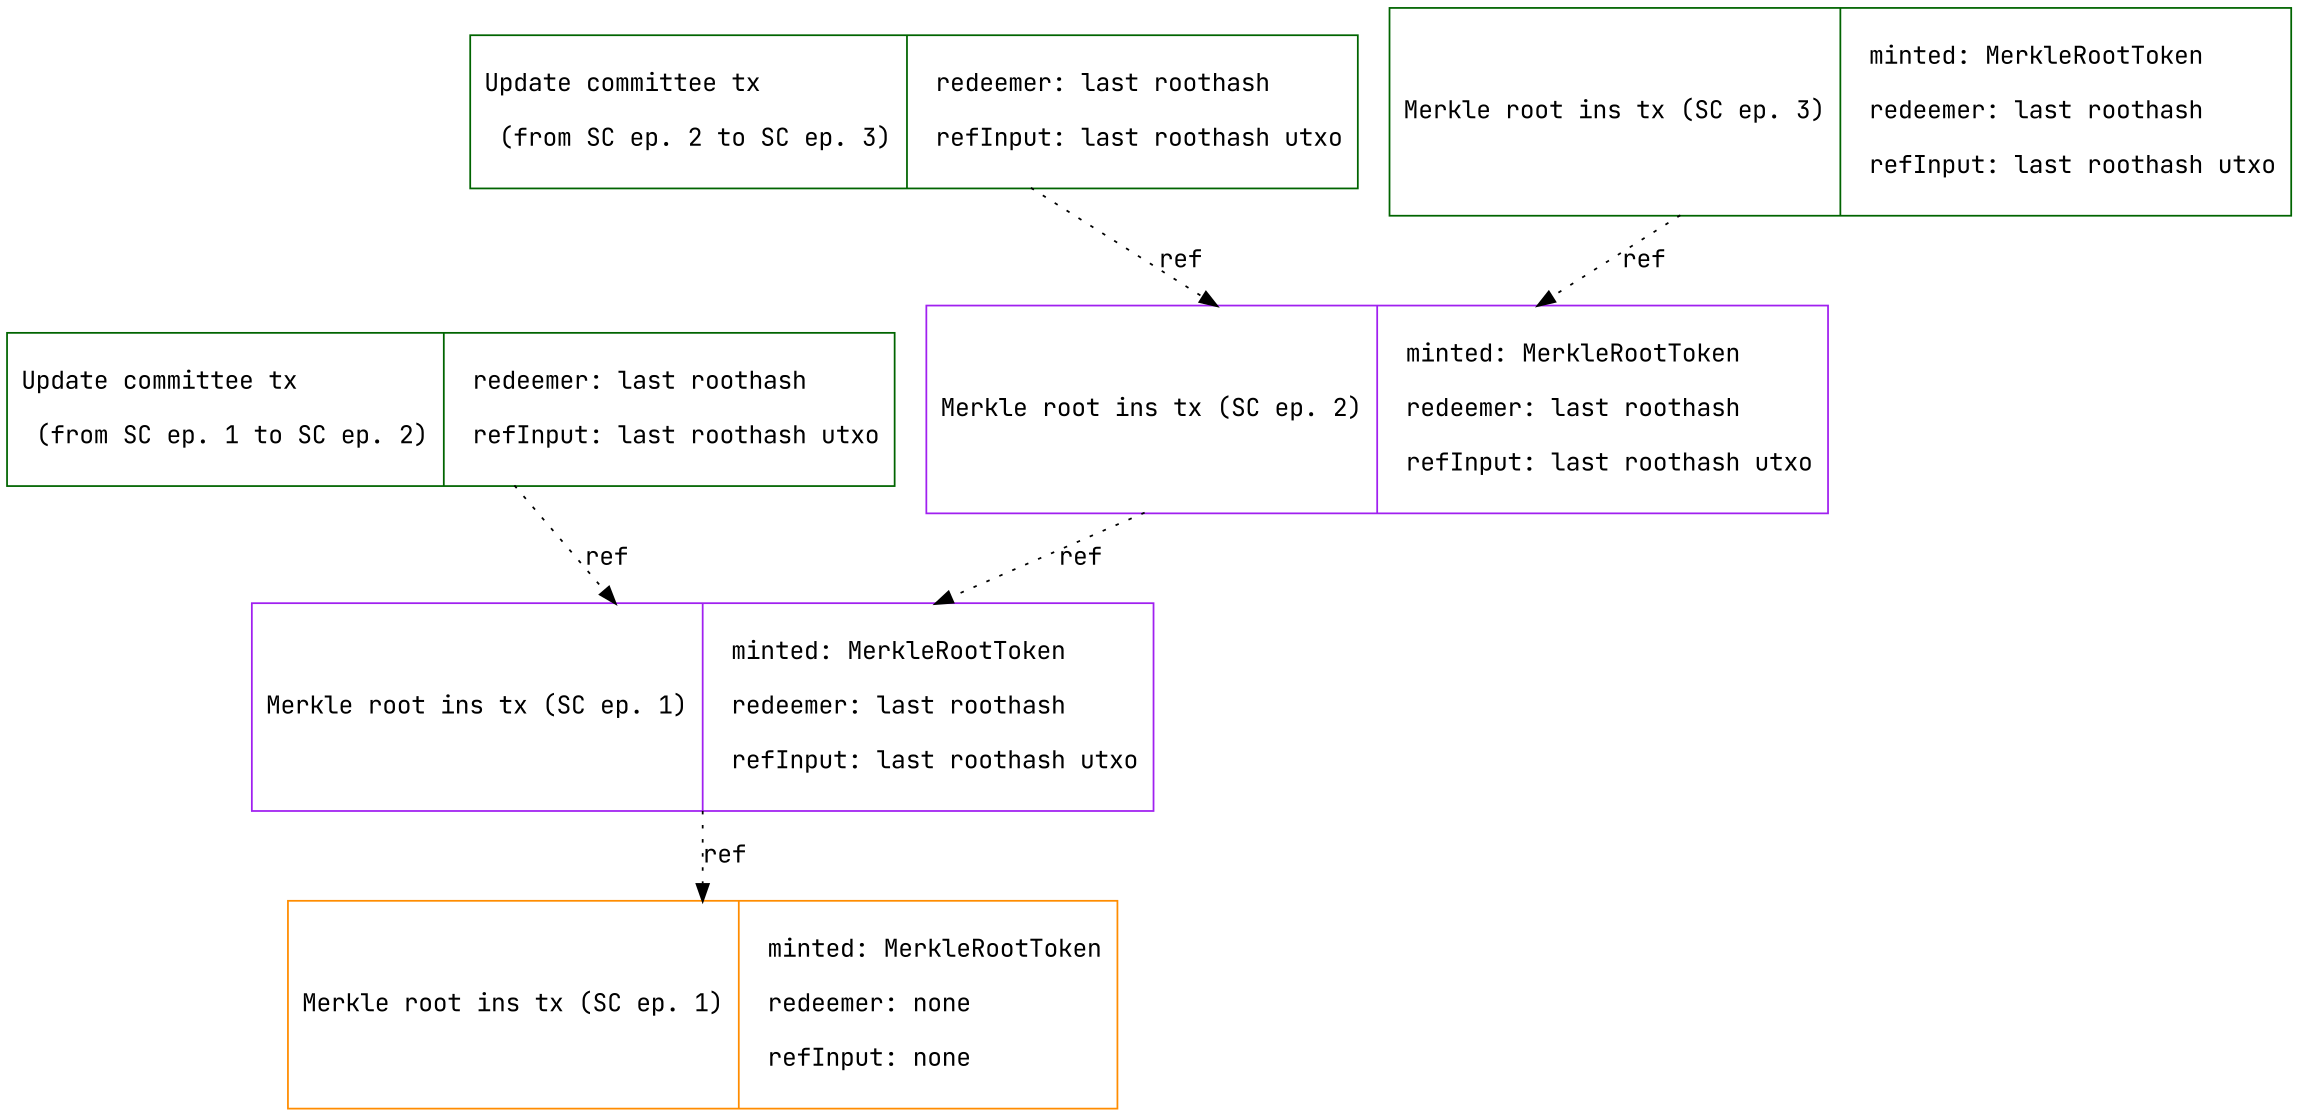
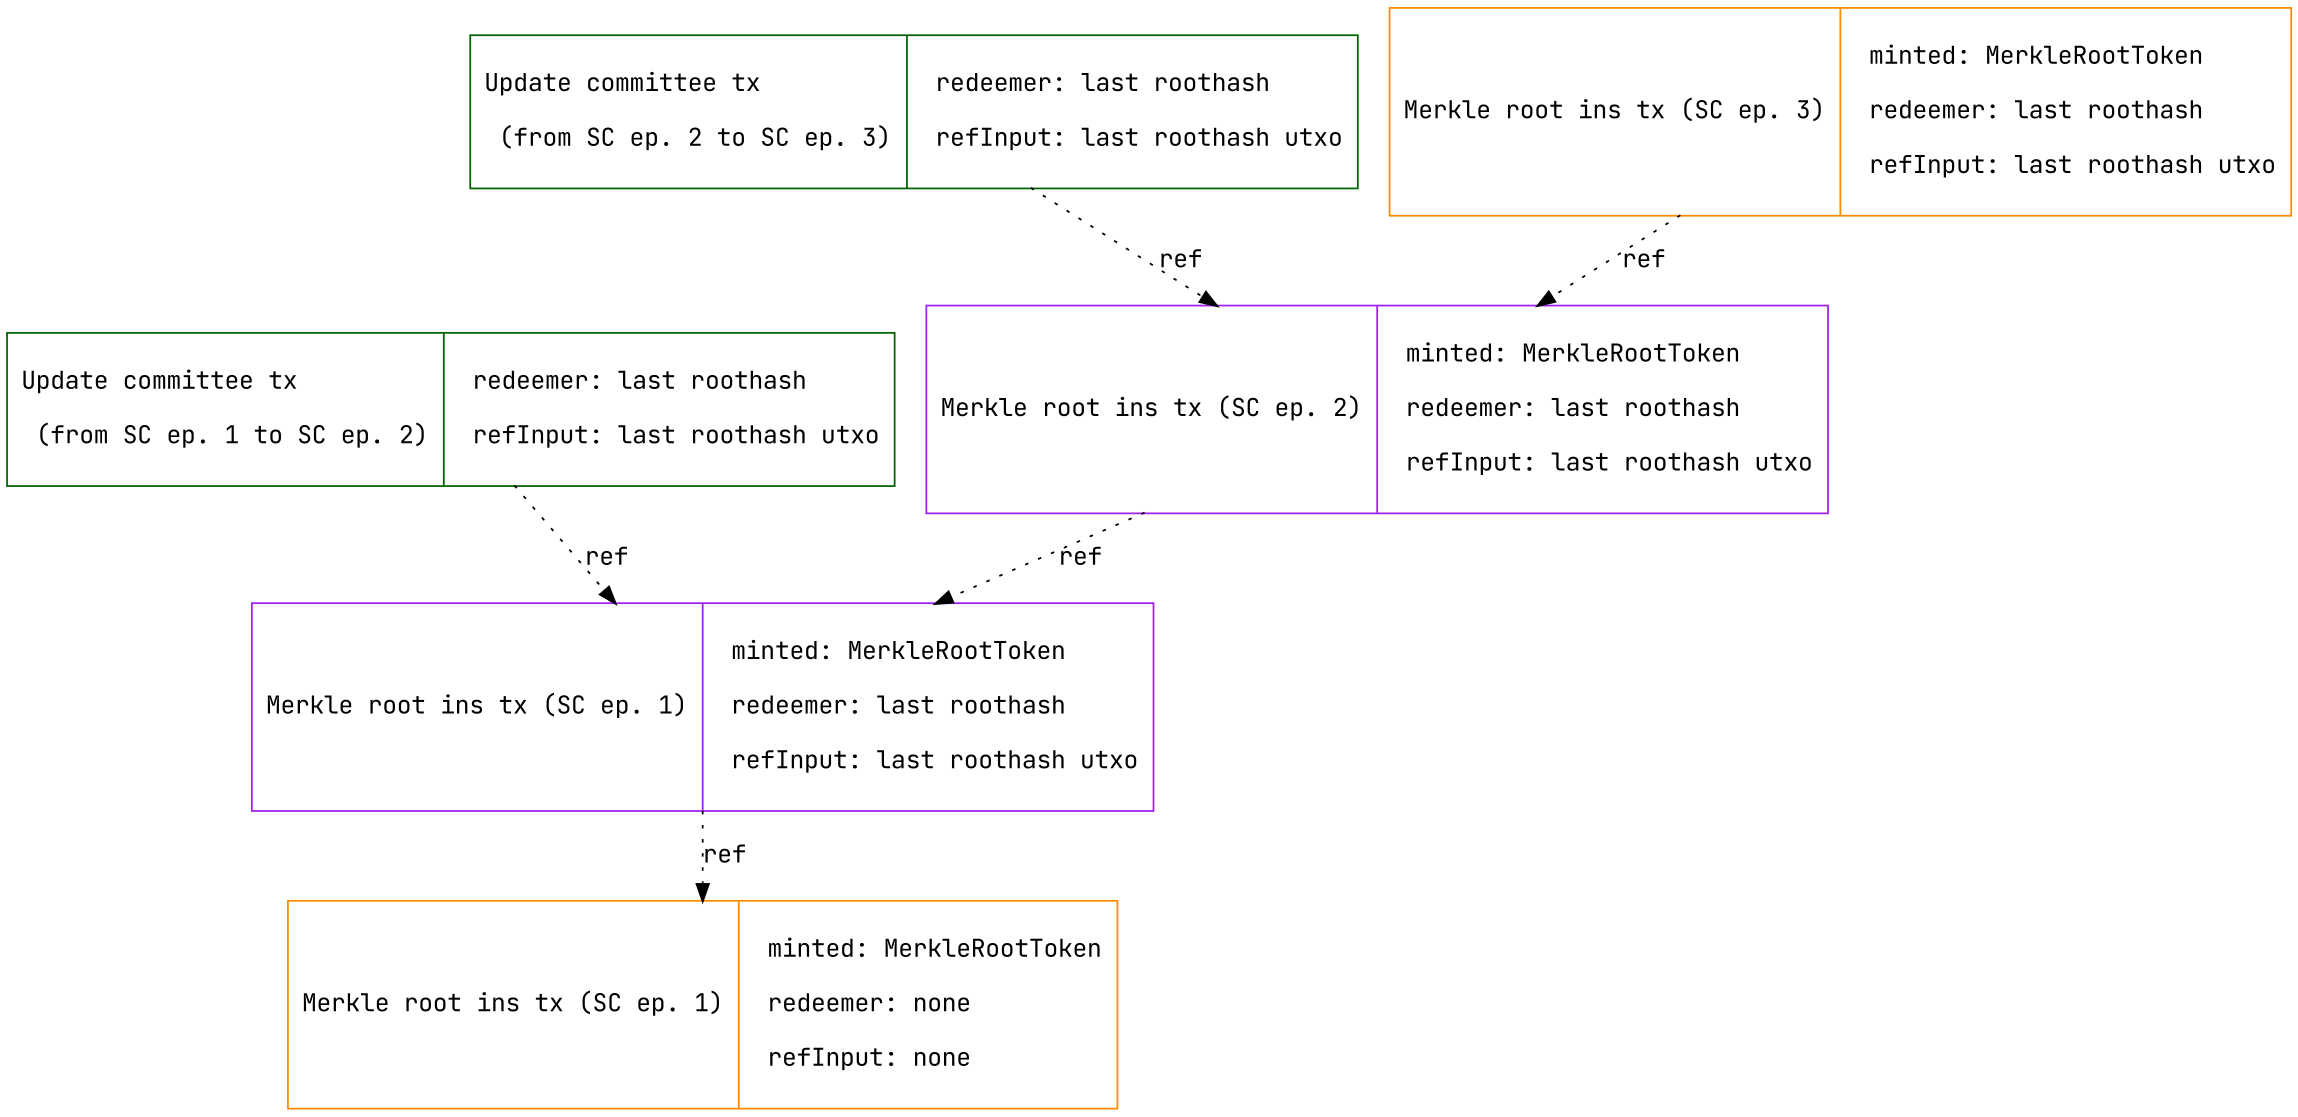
  strict digraph {
    rankdir=TB
    fontname="JetBrains Mono"
    node [shape=record color=darkorange fontname="JetBrains Mono"]
    edge [style=dotted fontname="JetBrains Mono"]
    n1 [label="Merkle root ins tx (SC ep. 1) |\n      minted: MerkleRootToken\l\n      redeemer: none\l\n      refInput: none\l\n    "]
    n2 [label="Merkle root ins tx (SC ep. 1) |\n      minted: MerkleRootToken\l\n      redeemer: last roothash\l\n      refInput: last roothash utxo\l\n    " color=purple]
    n3 [label="Update committee tx\l\n      (from SC ep. 1 to SC ep. 2) |\n      redeemer: last roothash\l\n      refInput: last roothash utxo\l\n    " color=darkgreen]
    n4 [label="Merkle root ins tx (SC ep. 2) |\n      minted: MerkleRootToken\l\n      redeemer: last roothash\l\n      refInput: last roothash utxo\l\n    " color=purple]
    n5 [label="Update committee tx\l\n      (from SC ep. 2 to SC ep. 3) |\n      redeemer: last roothash\l\n      refInput: last roothash utxo\l\n    " color=darkgreen]
-   n6 [label="Merkle root ins tx (SC ep. 3) |\n      minted: MerkleRootToken\l\n      redeemer: last roothash\l\n      refInput: last roothash utxo\l\n    " color=darkgreen]
+   n6 [label="Merkle root ins tx (SC ep. 3) |\n      minted: MerkleRootToken\l\n      redeemer: last roothash\l\n      refInput: last roothash utxo\l\n    "]
    n2 -> n1 [label=ref]
    n3 -> n2 [label=ref]
    n4 -> n2 [label=ref]
    n5 -> n4 [label=ref]
    n6 -> n4 [label=ref]
  }
